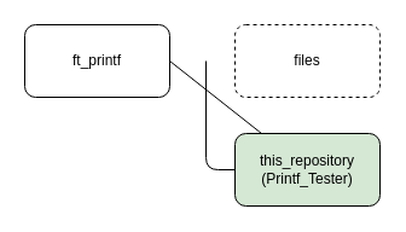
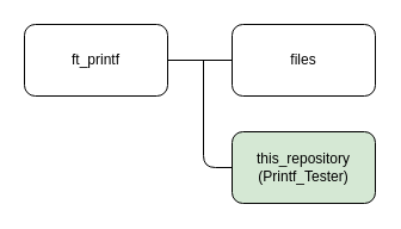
  <mxCell id="0" />
  <mxCell id="1" parent="0" />
  <mxCell id="2" value="ft_printf" style="rounded=1;whiteSpace=wrap;html=1;" vertex="1" parent="1"><mxGeometry x="20" y="20" width="120" height="60" as="geometry" /></mxCell>
- <mxCell id="3" value="files" style="rounded=1;whiteSpace=wrap;html=1;dashed=1;" vertex="1" parent="1"><mxGeometry x="194" y="20" width="120" height="60" as="geometry" /></mxCell>
+ <mxCell id="3" value="files" style="rounded=1;whiteSpace=wrap;html=1;" vertex="1" parent="1"><mxGeometry x="194" y="20" width="120" height="60" as="geometry" /></mxCell>
  <mxCell id="4" value="this_repository&lt;br&gt;(Printf_Tester)" style="rounded=1;whiteSpace=wrap;html=1;fillColor=#d5e8d4;" vertex="1" parent="1"><mxGeometry x="194" y="110" width="120" height="60" as="geometry" /></mxCell>
- <mxCell id="5" value="" style="endArrow=none;html=1;exitX=1;exitY=0.5;exitDx=0;exitDy=0;" edge="1" parent="1" source="2" target="4"><mxGeometry width="50" height="50" relative="1" as="geometry"><mxPoint x="290" y="130" as="sourcePoint" /><mxPoint x="340" y="80" as="targetPoint" /></mxGeometry></mxCell>
+ <mxCell id="5" value="" style="endArrow=none;html=1;exitX=1;exitY=0.5;exitDx=0;exitDy=0;entryX=0;entryY=0.5;entryDx=0;entryDy=0;" edge="1" parent="1" source="2" target="3"><mxGeometry width="50" height="50" relative="1" as="geometry"><mxPoint x="290" y="130" as="sourcePoint" /><mxPoint x="340" y="80" as="targetPoint" /></mxGeometry></mxCell>
  <mxCell id="6" value="" style="endArrow=none;html=1;entryX=0;entryY=0.5;entryDx=0;entryDy=0;" edge="1" parent="1" target="4"><mxGeometry width="50" height="50" relative="1" as="geometry"><mxPoint x="170" y="50" as="sourcePoint" /><mxPoint x="340" y="80" as="targetPoint" /><Array as="points"><mxPoint x="170" y="140" /></Array></mxGeometry></mxCell>
